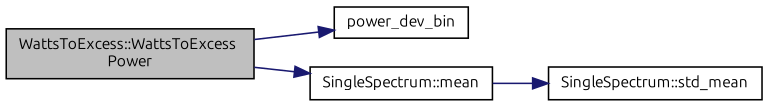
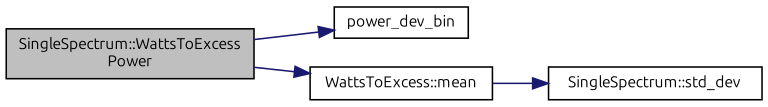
  digraph {
    fontname=Ubuntu
    rankdir=LR
    node [color=black fillcolor=white fontname=Ubuntu fontsize=10 shape=record style=filled]
    edge [color=midnightblue fontname=Ubuntu fontsize=10 labelfontname=Helvetica labelfontsize=10 style=solid]
-   n1 [fillcolor=grey75 fontcolor=black height=0.2 label="WattsToExcess::WattsToExcess\lPower" width=0.4]
+   n1 [fillcolor=grey75 fontcolor=black height=0.2 label="SingleSpectrum::WattsToExcess\lPower" width=0.4]
    n2 [height=0.2 label=power_dev_bin width=0.4]
-   n3 [height=0.2 label="SingleSpectrum::mean" width=0.4]
-   n4 [height=0.2 label="SingleSpectrum::std_mean" width=0.4]
+   n3 [height=0.2 label="WattsToExcess::mean" width=0.4]
+   n4 [height=0.2 label="SingleSpectrum::std_dev" width=0.4]
    n1 -> n2
    n1 -> n3
    n3 -> n4
  }
